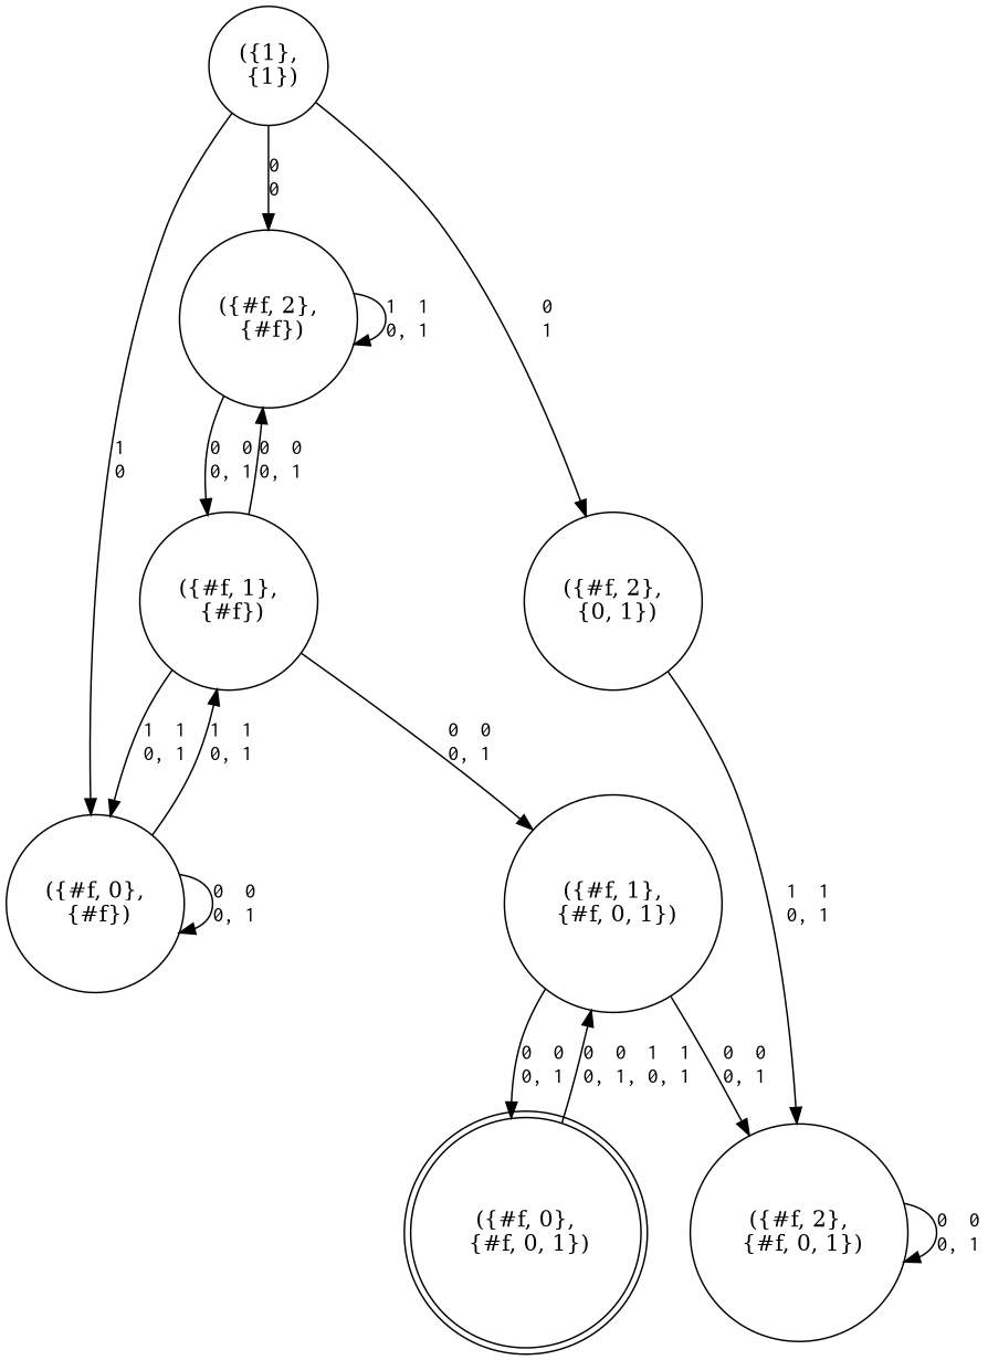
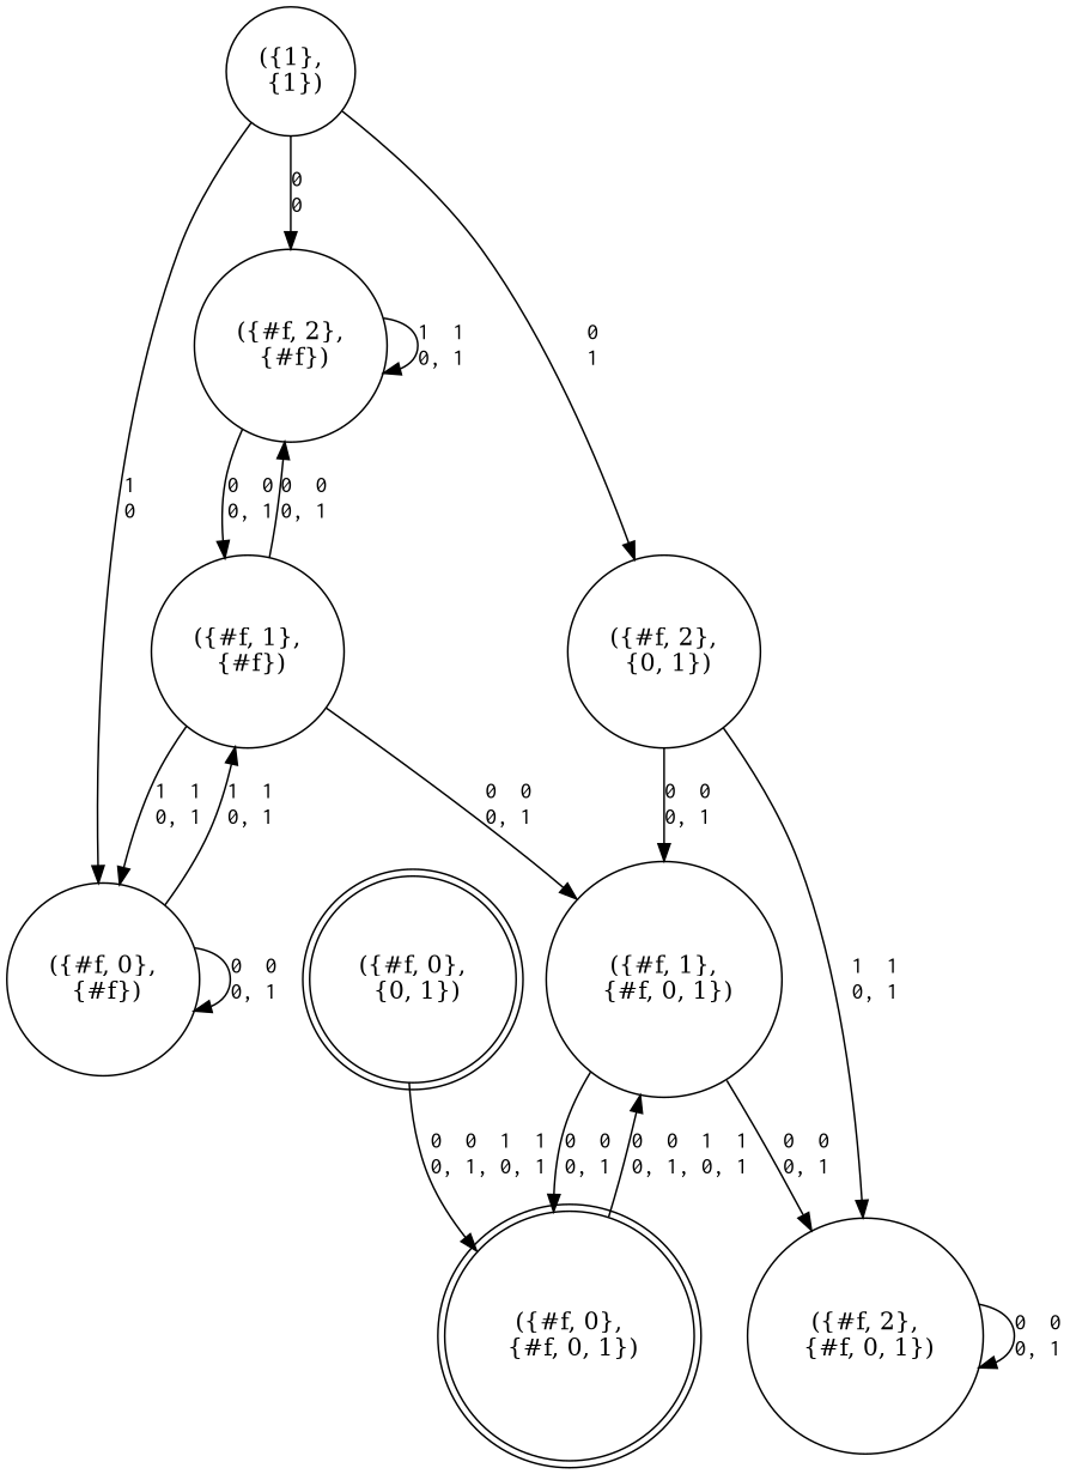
  digraph {
    rankdir=TB
    node [shape=circle]
    edge [fontname=Courier]
    "({1},\n {1})"
    "({#f, 2},\n {#f})"
    "({#f, 2},\n {0, 1})"
    "({#f, 0},\n {#f})"
+   "({#f, 0},\n {0, 1})" [shape=doublecircle]
    "({#f, 0},\n {#f, 0, 1})" [shape=doublecircle]
    "({#f, 1},\n {#f, 0, 1})"
    "({#f, 2},\n {#f, 0, 1})"
    "({#f, 1},\n {#f})"
    "({1},\n {1})" -> "({#f, 2},\n {#f})" [label="0\n0"]
    "({1},\n {1})" -> "({#f, 2},\n {0, 1})" [label="0\n1"]
    "({1},\n {1})" -> "({#f, 0},\n {#f})" [label="1\n0"]
    "({#f, 2},\n {#f})" -> "({#f, 2},\n {#f})" [label="1  1\n0, 1"]
    "({#f, 2},\n {#f})" -> "({#f, 1},\n {#f})" [label="0  0\n0, 1"]
+   "({#f, 2},\n {0, 1})" -> "({#f, 1},\n {#f, 0, 1})" [label="0  0\n0, 1"]
    "({#f, 2},\n {0, 1})" -> "({#f, 2},\n {#f, 0, 1})" [label="1  1\n0, 1"]
    "({#f, 0},\n {#f})" -> "({#f, 0},\n {#f})" [label="0  0\n0, 1"]
    "({#f, 0},\n {#f})" -> "({#f, 1},\n {#f})" [label="1  1\n0, 1"]
+   "({#f, 0},\n {0, 1})" -> "({#f, 0},\n {#f, 0, 1})" [label="0  0  1  1\n0, 1, 0, 1"]
    "({#f, 0},\n {#f, 0, 1})" -> "({#f, 1},\n {#f, 0, 1})" [label="0  0  1  1\n0, 1, 0, 1"]
    "({#f, 1},\n {#f, 0, 1})" -> "({#f, 0},\n {#f, 0, 1})" [label="0  0\n0, 1"]
    "({#f, 1},\n {#f, 0, 1})" -> "({#f, 2},\n {#f, 0, 1})" [label="0  0\n0, 1"]
    "({#f, 2},\n {#f, 0, 1})" -> "({#f, 2},\n {#f, 0, 1})" [label="0  0\n0, 1"]
    "({#f, 1},\n {#f})" -> "({#f, 2},\n {#f})" [label="0  0\n0, 1"]
    "({#f, 1},\n {#f})" -> "({#f, 0},\n {#f})" [label="1  1\n0, 1"]
    "({#f, 1},\n {#f})" -> "({#f, 1},\n {#f, 0, 1})" [label="0  0\n0, 1"]
  }
